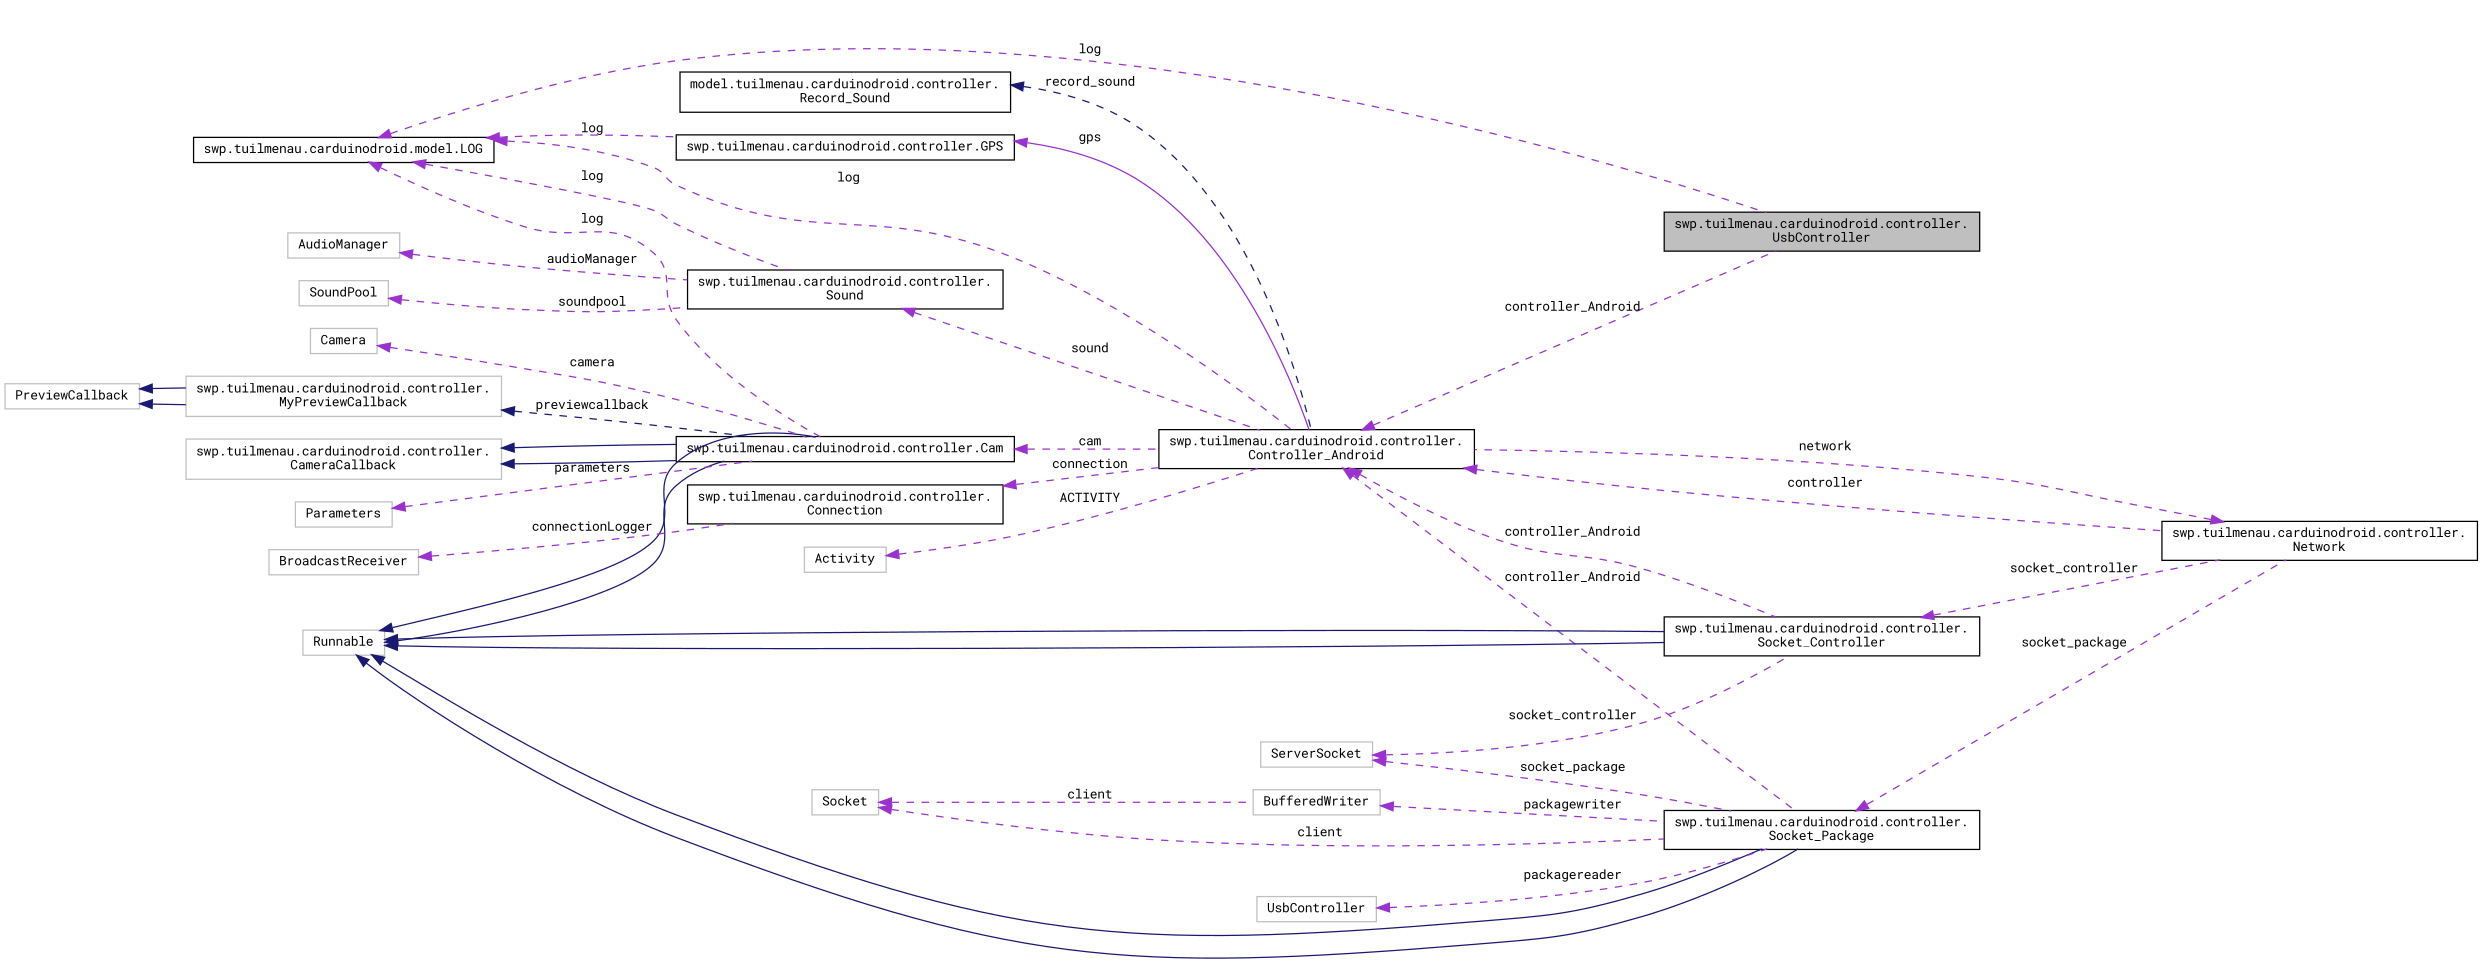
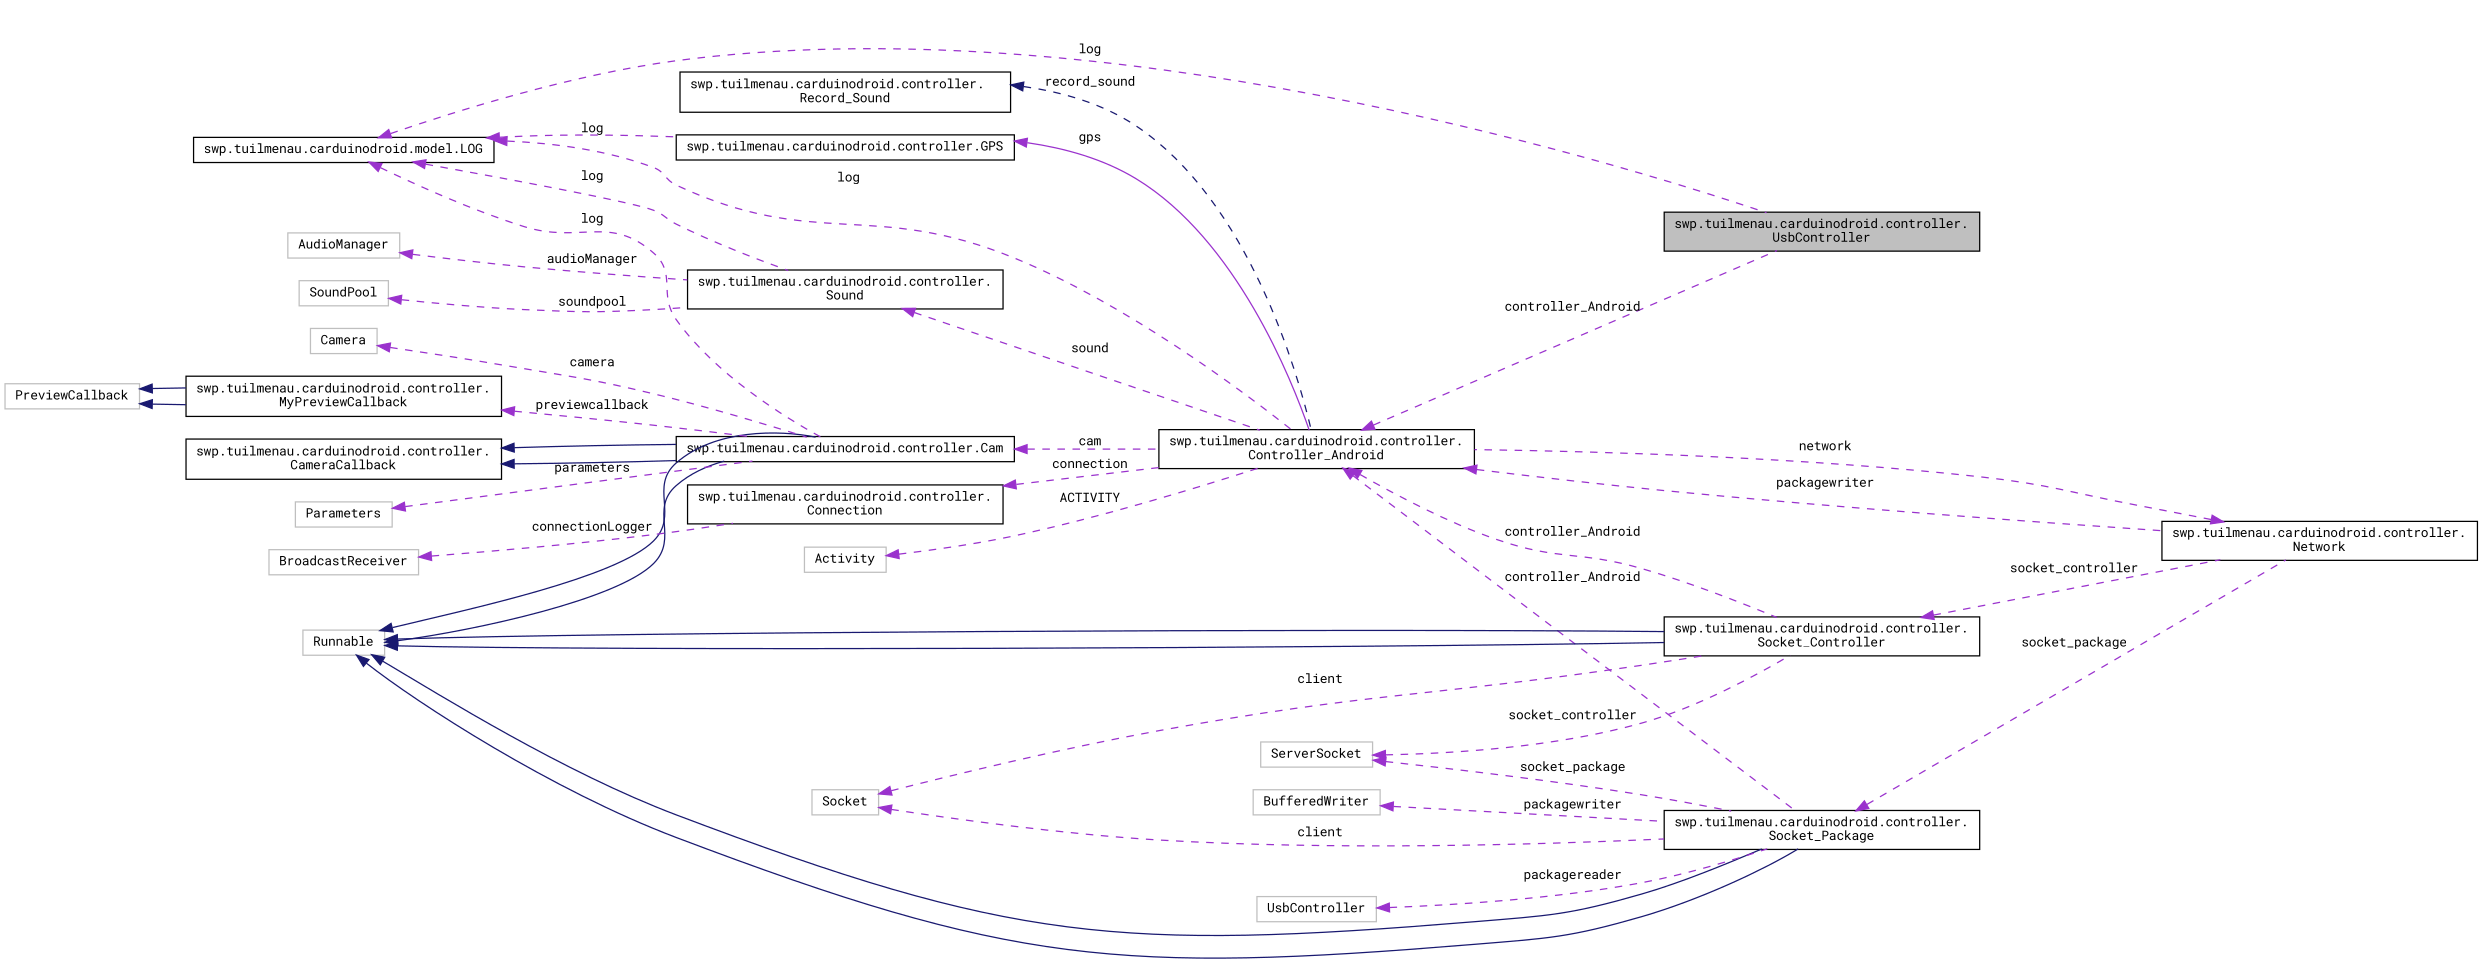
  digraph {
    fontname="Roboto Mono"
    rankdir=LR
    node [color=black fillcolor=white fontname="Roboto Mono" fontsize=10 shape=record style=filled]
    edge [color=darkorchid3 dir=back fontname="Roboto Mono" fontsize=10 labelfontname=Helvetica labelfontsize=10 style=dashed]
    n1 [fillcolor=grey75 fontcolor=black height=0.2 label="swp.tuilmenau.carduinodroid.controller.\lUsbController" width=0.4]
    n2 [height=0.2 label="swp.tuilmenau.carduinodroid.controller.\lController_Android" width=0.4]
    n3 [height=0.2 label="swp.tuilmenau.carduinodroid.controller.\lNetwork" width=0.4]
    n4 [height=0.2 label="swp.tuilmenau.carduinodroid.controller.\lSocket_Package" width=0.4]
    n5 [height=0.2 label="swp.tuilmenau.carduinodroid.controller.\lSocket_Controller" width=0.4]
    n6 [height=0.2 label="swp.tuilmenau.carduinodroid.model.LOG" width=0.4]
    n7 [height=0.2 label="swp.tuilmenau.carduinodroid.controller.GPS" width=0.4]
    n8 [height=0.2 label="swp.tuilmenau.carduinodroid.controller.Cam" width=0.4]
    n9 [height=0.2 label="swp.tuilmenau.carduinodroid.controller.\lSound" width=0.4]
    n10 [color=grey75 height=0.2 label=Activity width=0.4]
    n11 [color=grey75 height=0.2 label=Runnable width=0.4]
    n12 [color=grey75 height=0.2 label=UsbController width=0.4]
    n13 [color=grey75 height=0.2 label=BufferedWriter width=0.4]
    n14 [color=grey75 height=0.2 label=ServerSocket width=0.4]
    n15 [color=grey75 height=0.2 label=Socket width=0.4]
-   n16 [height=0.2 label="model.tuilmenau.carduinodroid.controller.\lRecord_Sound" width=0.4]
-   n17 [color=grey75 height=0.2 label="swp.tuilmenau.carduinodroid.controller.\lCameraCallback" width=0.4]
+   n16 [height=0.2 label="swp.tuilmenau.carduinodroid.controller.\lRecord_Sound" width=0.4]
+   n17 [height=0.2 label="swp.tuilmenau.carduinodroid.controller.\lCameraCallback" width=0.4]
    n18 [color=grey75 height=0.2 label=Parameters width=0.4]
    n19 [color=grey75 height=0.2 label=Camera width=0.4]
-   n20 [color=grey75 height=0.2 label="swp.tuilmenau.carduinodroid.controller.\lMyPreviewCallback" width=0.4]
+   n20 [height=0.2 label="swp.tuilmenau.carduinodroid.controller.\lMyPreviewCallback" width=0.4]
    n21 [color=grey75 height=0.2 label=PreviewCallback width=0.4]
    n22 [color=grey75 height=0.2 label=AudioManager width=0.4]
    n23 [color=grey75 height=0.2 label=SoundPool width=0.4]
    n24 [height=0.2 label="swp.tuilmenau.carduinodroid.controller.\lConnection" width=0.4]
    n25 [color=grey75 height=0.2 label=BroadcastReceiver width=0.4]
    n2 -> n1 [label=" controller_Android"]
-   n2 -> n3 [label=" controller"]
+   n2 -> n3 [label=" packagewriter"]
    n2 -> n4 [label=" controller_Android"]
    n2 -> n5 [label=" controller_Android"]
    n3 -> n2 [label=" network"]
    n4 -> n3 [label=" socket_package"]
    n5 -> n3 [label=" socket_controller"]
    n6 -> n1 [label=" log"]
    n6 -> n2 [label=" log"]
    n6 -> n7 [label=" log"]
    n6 -> n8 [label=" log"]
    n6 -> n9 [label=" log"]
    n7 -> n2 [label=" gps" style=solid]
    n8 -> n2 [label=" cam"]
    n9 -> n2 [label=" sound"]
    n10 -> n2 [label=" ACTIVITY"]
    n11 -> n4 [color=midnightblue style=solid]
    n11 -> n4 [color=midnightblue style=solid]
    n11 -> n5 [color=midnightblue style=solid]
    n11 -> n5 [color=midnightblue style=solid]
    n11 -> n8 [color=midnightblue style=solid]
    n11 -> n8 [color=midnightblue style=solid]
    n12 -> n4 [label=" packagereader"]
    n13 -> n4 [label=" packagewriter"]
    n14 -> n4 [label=" socket_package"]
    n14 -> n5 [label=" socket_controller"]
    n15 -> n4 [label=" client"]
-   n15 -> n13 [label=" client"]
+   n15 -> n5 [label=" client"]
    n16 -> n2 [color=midnightblue label=" record_sound"]
    n17 -> n8 [color=midnightblue style=solid]
    n17 -> n8 [color=midnightblue style=solid]
    n18 -> n8 [label=" parameters"]
    n19 -> n8 [label=" camera"]
-   n20 -> n8 [color=midnightblue label=" previewcallback"]
+   n20 -> n8 [label=" previewcallback"]
    n21 -> n20 [color=midnightblue style=solid]
    n21 -> n20 [color=midnightblue style=solid]
    n22 -> n9 [label=" audioManager"]
    n23 -> n9 [label=" soundpool"]
    n24 -> n2 [label=" connection"]
    n25 -> n24 [label=" connectionLogger"]
  }
